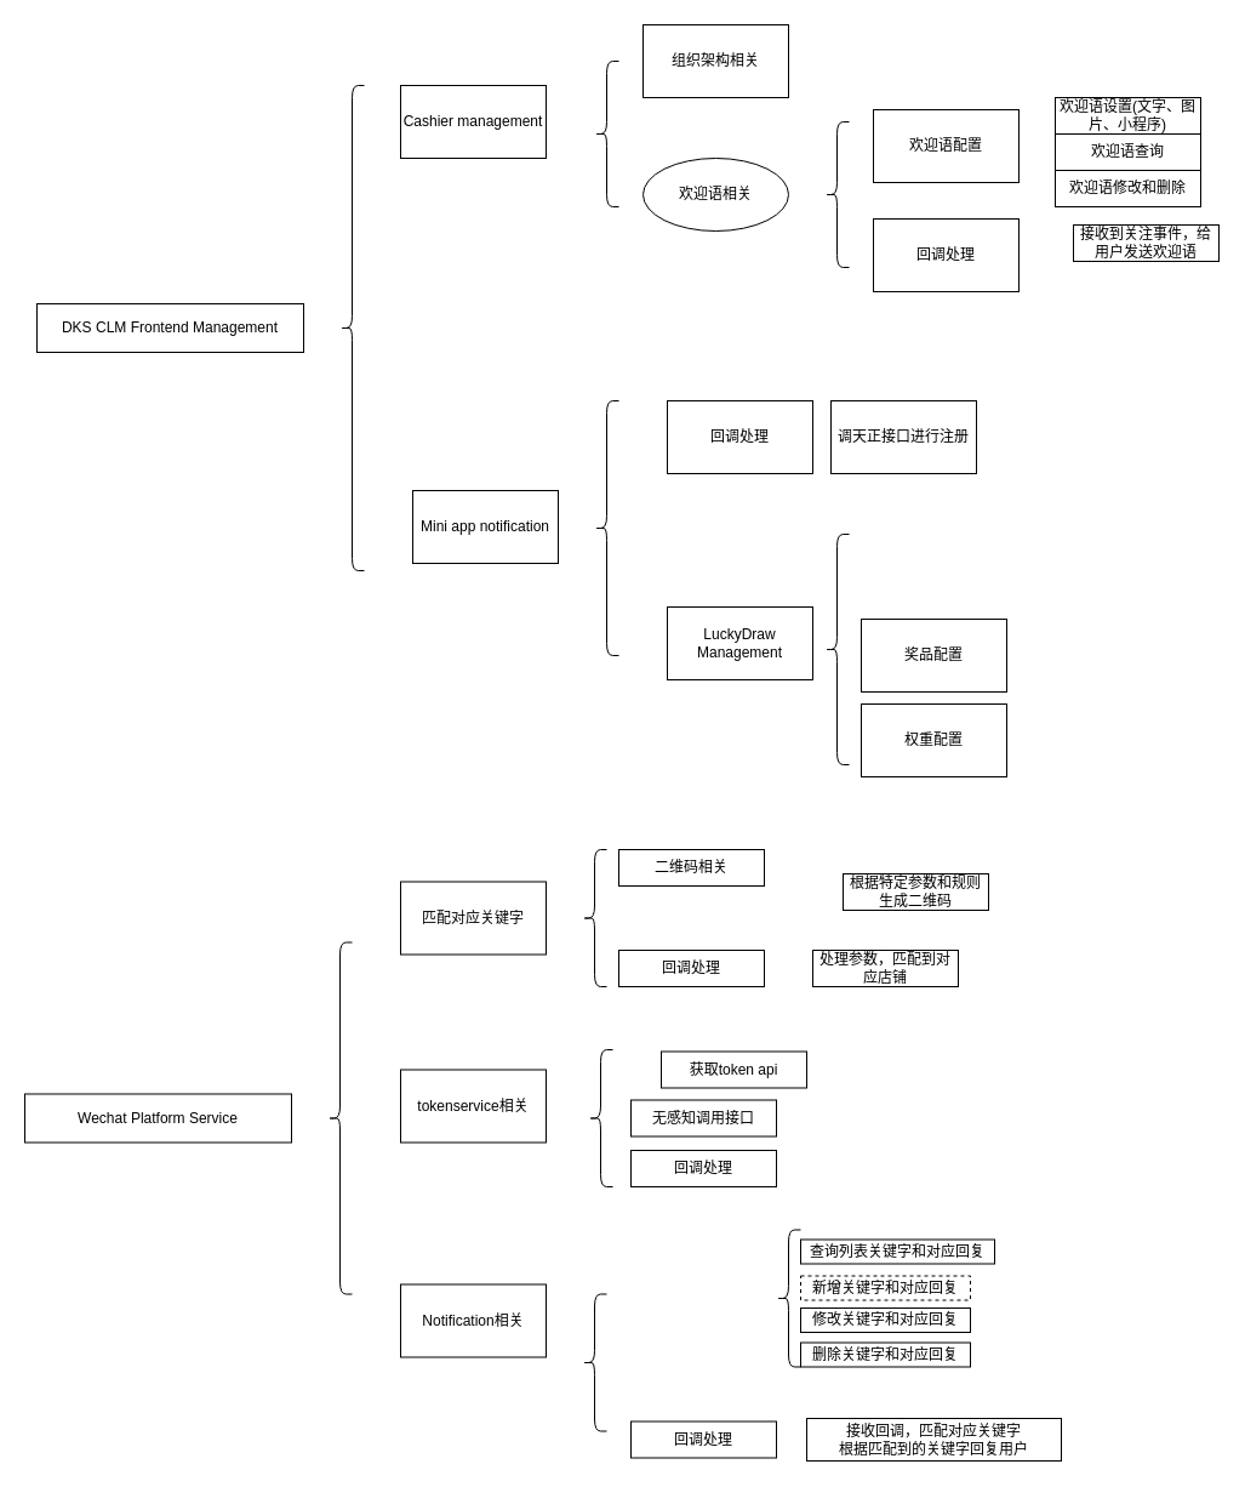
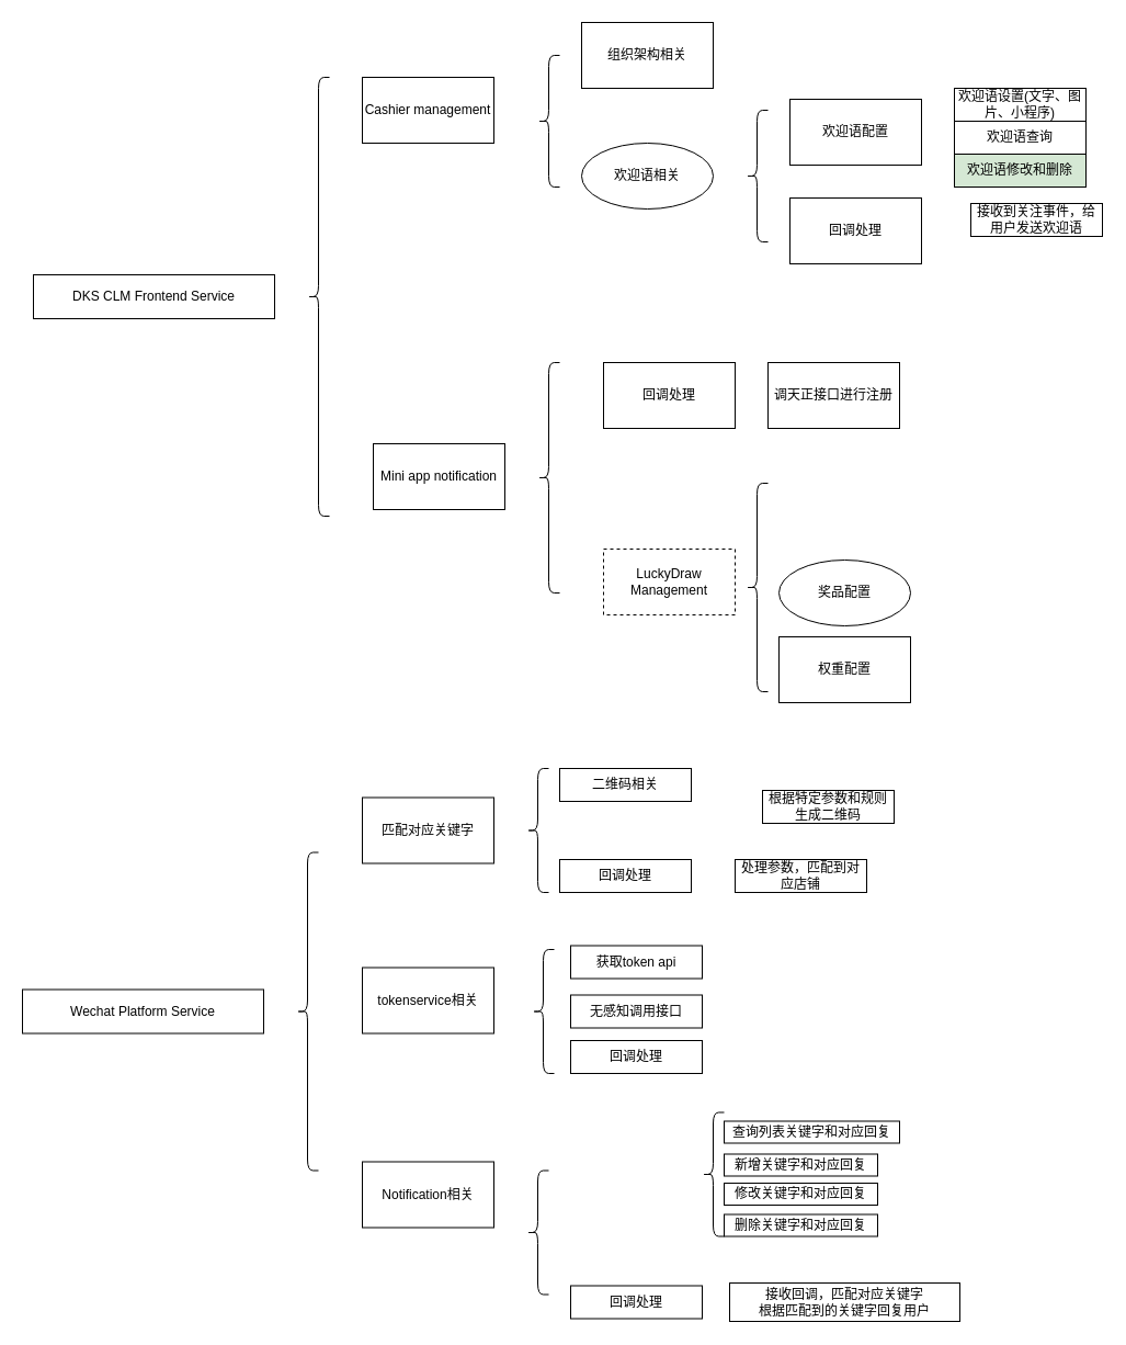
  <mxCell id="0" />
  <mxCell id="1" parent="0" />
- <mxCell id="2" value="DKS CLM Frontend Management" style="rounded=0;whiteSpace=wrap;html=1;" parent="1" vertex="1"><mxGeometry x="30" y="250" width="220" height="40" as="geometry" /></mxCell>
+ <mxCell id="2" value="DKS CLM Frontend Service" style="rounded=0;whiteSpace=wrap;html=1;" parent="1" vertex="1"><mxGeometry x="30" y="250" width="220" height="40" as="geometry" /></mxCell>
  <mxCell id="3" value="Mini app notification" style="rounded=0;whiteSpace=wrap;html=1;" parent="1" vertex="1"><mxGeometry x="340" y="404" width="120" height="60" as="geometry" /></mxCell>
  <mxCell id="4" value="Cashier management" style="rounded=0;whiteSpace=wrap;html=1;" parent="1" vertex="1"><mxGeometry x="330" y="70" width="120" height="60" as="geometry" /></mxCell>
  <mxCell id="5" value="Wechat Platform Service" style="rounded=0;whiteSpace=wrap;html=1;" parent="1" vertex="1"><mxGeometry x="20" y="901.5" width="220" height="40" as="geometry" /></mxCell>
  <mxCell id="6" value="" style="shape=curlyBracket;whiteSpace=wrap;html=1;rounded=1;" parent="1" vertex="1"><mxGeometry x="280" y="70" width="20" height="400" as="geometry" /></mxCell>
  <mxCell id="7" value="" style="shape=curlyBracket;whiteSpace=wrap;html=1;rounded=1;" parent="1" vertex="1"><mxGeometry x="490" y="330" width="20" height="210" as="geometry" /></mxCell>
- <mxCell id="8" value="LuckyDraw Management" style="whiteSpace=wrap;html=1;" parent="1" vertex="1"><mxGeometry x="550" y="500" width="120" height="60" as="geometry" /></mxCell>
+ <mxCell id="8" value="LuckyDraw Management" style="whiteSpace=wrap;html=1;dashed=1;" parent="1" vertex="1"><mxGeometry x="550" y="500" width="120" height="60" as="geometry" /></mxCell>
  <mxCell id="9" value="" style="shape=curlyBracket;whiteSpace=wrap;html=1;rounded=1;" parent="1" vertex="1"><mxGeometry x="490" width="20" height="120" as="geometry" y="50" /></mxCell>
  <mxCell id="10" value="组织架构相关" style="whiteSpace=wrap;html=1;" parent="1" vertex="1"><mxGeometry x="530" y="20" width="120" height="60" as="geometry" /></mxCell>
  <mxCell id="11" value="欢迎语相关" style="ellipse;whiteSpace=wrap;html=1;" parent="1" vertex="1"><mxGeometry x="530" y="130" width="120" height="60" as="geometry" /></mxCell>
  <mxCell id="12" value="Notification相关" style="rounded=0;whiteSpace=wrap;html=1;" parent="1" vertex="1"><mxGeometry x="330" y="1058.5" width="120" height="60" as="geometry" /></mxCell>
  <mxCell id="13" value="tokenservice相关" style="rounded=0;whiteSpace=wrap;html=1;" parent="1" vertex="1"><mxGeometry x="330" y="881.5" width="120" height="60" as="geometry" /></mxCell>
  <mxCell id="14" value="" style="shape=curlyBracket;whiteSpace=wrap;html=1;rounded=1;" parent="1" vertex="1"><mxGeometry x="270" y="776.5" width="20" height="290" as="geometry" /></mxCell>
  <mxCell id="15" value="匹配对应关键字" style="rounded=0;whiteSpace=wrap;html=1;" parent="1" vertex="1"><mxGeometry x="330" y="726.5" width="120" height="60" as="geometry" /></mxCell>
  <mxCell id="16" value="" style="shape=curlyBracket;whiteSpace=wrap;html=1;rounded=1;" parent="1" vertex="1"><mxGeometry x="680" y="100" width="20" height="120" as="geometry" /></mxCell>
  <mxCell id="17" value="欢迎语配置" style="whiteSpace=wrap;html=1;fillStyle=auto;" parent="1" vertex="1"><mxGeometry x="720" y="90" width="120" height="60" as="geometry" /></mxCell>
  <mxCell id="18" value="回调处理" style="whiteSpace=wrap;html=1;" parent="1" vertex="1"><mxGeometry x="720" y="180" width="120" height="60" as="geometry" /></mxCell>
  <mxCell id="19" value="" style="shape=curlyBracket;whiteSpace=wrap;html=1;rounded=1;" parent="1" vertex="1"><mxGeometry x="680" y="440" width="20" height="190" as="geometry" /></mxCell>
- <mxCell id="20" value="奖品配置" style="whiteSpace=wrap;html=1;" parent="1" vertex="1"><mxGeometry x="710" y="510" width="120" height="60" as="geometry" /></mxCell>
+ <mxCell id="20" value="奖品配置" style="ellipse;whiteSpace=wrap;html=1;" parent="1" vertex="1"><mxGeometry x="710" y="510" width="120" height="60" as="geometry" /></mxCell>
  <mxCell id="21" value="权重配置" style="whiteSpace=wrap;html=1;" parent="1" vertex="1"><mxGeometry x="710" y="580" width="120" height="60" as="geometry" /></mxCell>
  <mxCell id="22" value="" style="shape=curlyBracket;whiteSpace=wrap;html=1;rounded=1;" parent="1" vertex="1"><mxGeometry x="480" y="700" width="20" height="113" as="geometry" /></mxCell>
  <mxCell id="23" value="二维码相关" style="whiteSpace=wrap;html=1;" parent="1" vertex="1"><mxGeometry x="510" y="700" width="120" height="30" as="geometry" /></mxCell>
  <mxCell id="24" value="回调处理" style="whiteSpace=wrap;html=1;" parent="1" vertex="1"><mxGeometry x="510" y="783" width="120" height="30" as="geometry" /></mxCell>
  <mxCell id="25" value="" style="shape=curlyBracket;whiteSpace=wrap;html=1;rounded=1;" parent="1" vertex="1"><mxGeometry x="485" y="865" width="20" height="113" as="geometry" /></mxCell>
  <mxCell id="26" value="无感知调用接口" style="whiteSpace=wrap;html=1;" parent="1" vertex="1"><mxGeometry x="520" y="906.5" width="120" height="30" as="geometry" /></mxCell>
- <mxCell id="27" value="获取token api" style="whiteSpace=wrap;html=1;" parent="1" vertex="1"><mxGeometry x="545" y="866.5" width="120" height="30" as="geometry" /></mxCell>
+ <mxCell id="27" value="获取token api" style="whiteSpace=wrap;html=1;" parent="1" vertex="1"><mxGeometry x="520" y="861.5" width="120" height="30" as="geometry" /></mxCell>
  <mxCell id="28" value="回调处理" style="whiteSpace=wrap;html=1;" parent="1" vertex="1"><mxGeometry x="520" y="948" width="120" height="30" as="geometry" /></mxCell>
  <mxCell id="29" value="" style="shape=curlyBracket;whiteSpace=wrap;html=1;rounded=1;" parent="1" vertex="1"><mxGeometry x="480" y="1066.5" width="20" height="113" as="geometry" /></mxCell>
  <mxCell id="30" value="回调处理" style="whiteSpace=wrap;html=1;" parent="1" vertex="1"><mxGeometry x="520" y="1171.5" width="120" height="30" as="geometry" /></mxCell>
- <mxCell id="31" value="新增关键字和对应回复" style="whiteSpace=wrap;html=1;dashed=1;" vertex="1" parent="1"><mxGeometry x="660" y="1051.5" width="140" height="20" as="geometry" /></mxCell>
+ <mxCell id="31" value="新增关键字和对应回复" style="whiteSpace=wrap;html=1;" vertex="1" parent="1"><mxGeometry x="660" y="1051.5" width="140" height="20" as="geometry" /></mxCell>
  <mxCell id="32" value="查询列表关键字和对应回复" style="whiteSpace=wrap;html=1;" vertex="1" parent="1"><mxGeometry x="660" y="1021.5" width="160" height="20" as="geometry" /></mxCell>
  <mxCell id="33" value="修改关键字和对应回复" style="whiteSpace=wrap;html=1;" vertex="1" parent="1"><mxGeometry x="660" y="1078" width="140" height="20" as="geometry" /></mxCell>
  <mxCell id="34" value="删除关键字和对应回复" style="whiteSpace=wrap;html=1;" vertex="1" parent="1"><mxGeometry x="660" y="1106.5" width="140" height="20" as="geometry" /></mxCell>
  <mxCell id="35" value="" style="shape=curlyBracket;whiteSpace=wrap;html=1;rounded=1;" vertex="1" parent="1"><mxGeometry x="640" y="1013.5" width="20" height="113" as="geometry" /></mxCell>
  <mxCell id="36" value="接收回调，匹配对应关键字&lt;br&gt;根据匹配到的关键字回复用户" style="whiteSpace=wrap;html=1;" vertex="1" parent="1"><mxGeometry x="665" y="1169" width="210" height="35" as="geometry" /></mxCell>
  <mxCell id="37" value="根据特定参数和规则生成二维码" style="whiteSpace=wrap;html=1;" vertex="1" parent="1"><mxGeometry x="695" y="720" width="120" height="30" as="geometry" /></mxCell>
  <mxCell id="38" value="处理参数，匹配到对应店铺" style="whiteSpace=wrap;html=1;" vertex="1" parent="1"><mxGeometry x="670" y="783" width="120" height="30" as="geometry" /></mxCell>
  <mxCell id="39" value="接收到关注事件，给用户发送欢迎语" style="whiteSpace=wrap;html=1;" vertex="1" parent="1"><mxGeometry x="885" y="185" width="120" height="30" as="geometry" /></mxCell>
  <mxCell id="40" value="欢迎语设置(文字、图片、小程序)" style="whiteSpace=wrap;html=1;" vertex="1" parent="1"><mxGeometry x="870" y="80" width="120" height="30" as="geometry" /></mxCell>
  <mxCell id="41" value="欢迎语查询" style="whiteSpace=wrap;html=1;" vertex="1" parent="1"><mxGeometry x="870" y="110" width="120" height="30" as="geometry" /></mxCell>
- <mxCell id="42" value="欢迎语修改和删除" style="whiteSpace=wrap;html=1;" vertex="1" parent="1"><mxGeometry x="870" y="140" width="120" height="30" as="geometry" /></mxCell>
+ <mxCell id="42" value="欢迎语修改和删除" style="whiteSpace=wrap;html=1;fillColor=#d5e8d4;" vertex="1" parent="1"><mxGeometry x="870" y="140" width="120" height="30" as="geometry" /></mxCell>
  <mxCell id="43" value="回调处理" style="whiteSpace=wrap;html=1;" vertex="1" parent="1"><mxGeometry x="550" y="330" width="120" height="60" as="geometry" /></mxCell>
- <mxCell id="44" value="调天正接口进行注册" style="whiteSpace=wrap;html=1;" vertex="1" parent="1"><mxGeometry x="685" y="330" width="120" height="60" as="geometry" /></mxCell>
+ <mxCell id="44" value="调天正接口进行注册" style="whiteSpace=wrap;html=1;" vertex="1" parent="1"><mxGeometry x="700" y="330" width="120" height="60" as="geometry" /></mxCell>
